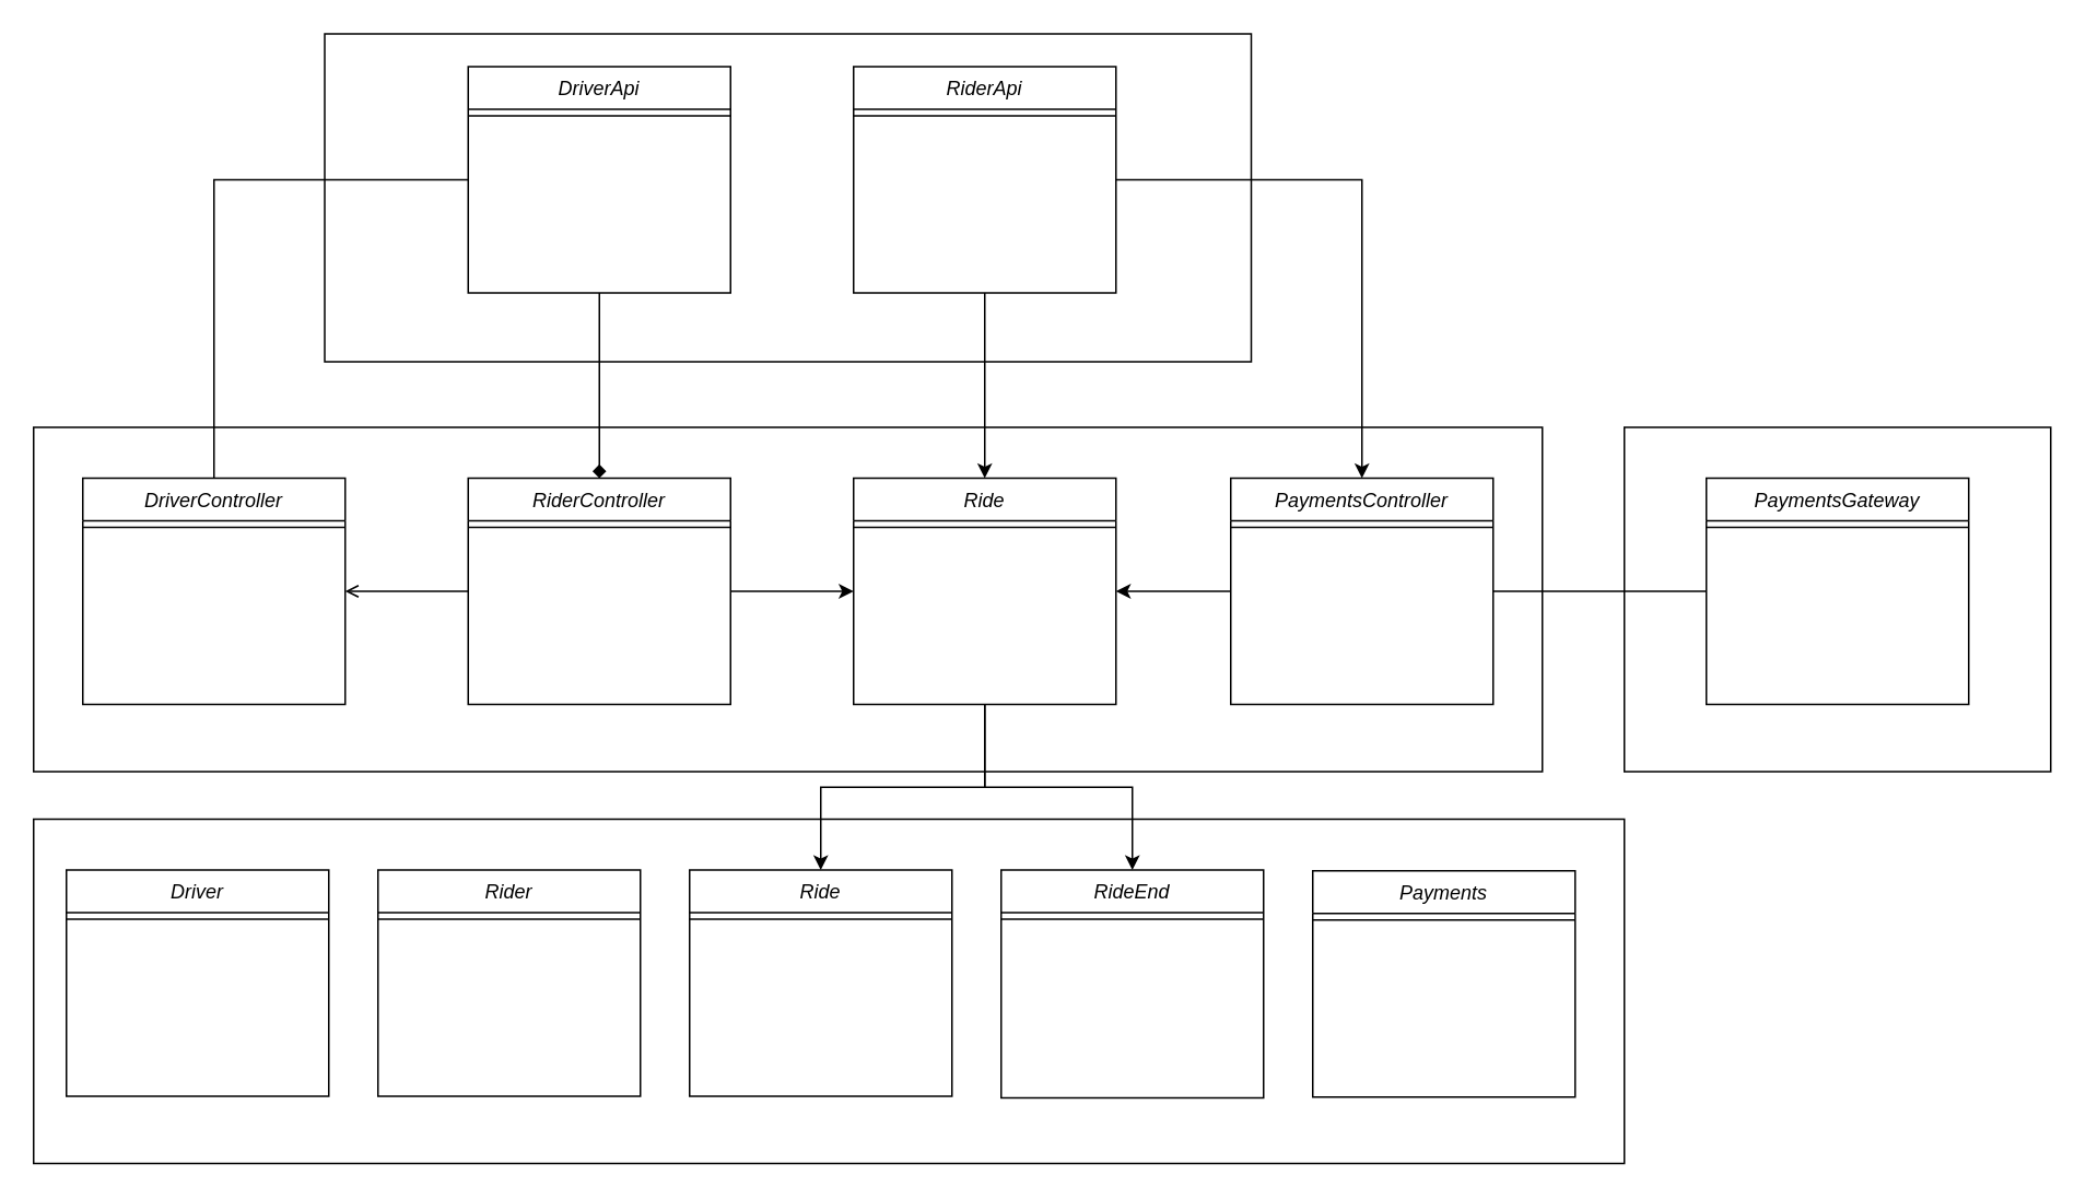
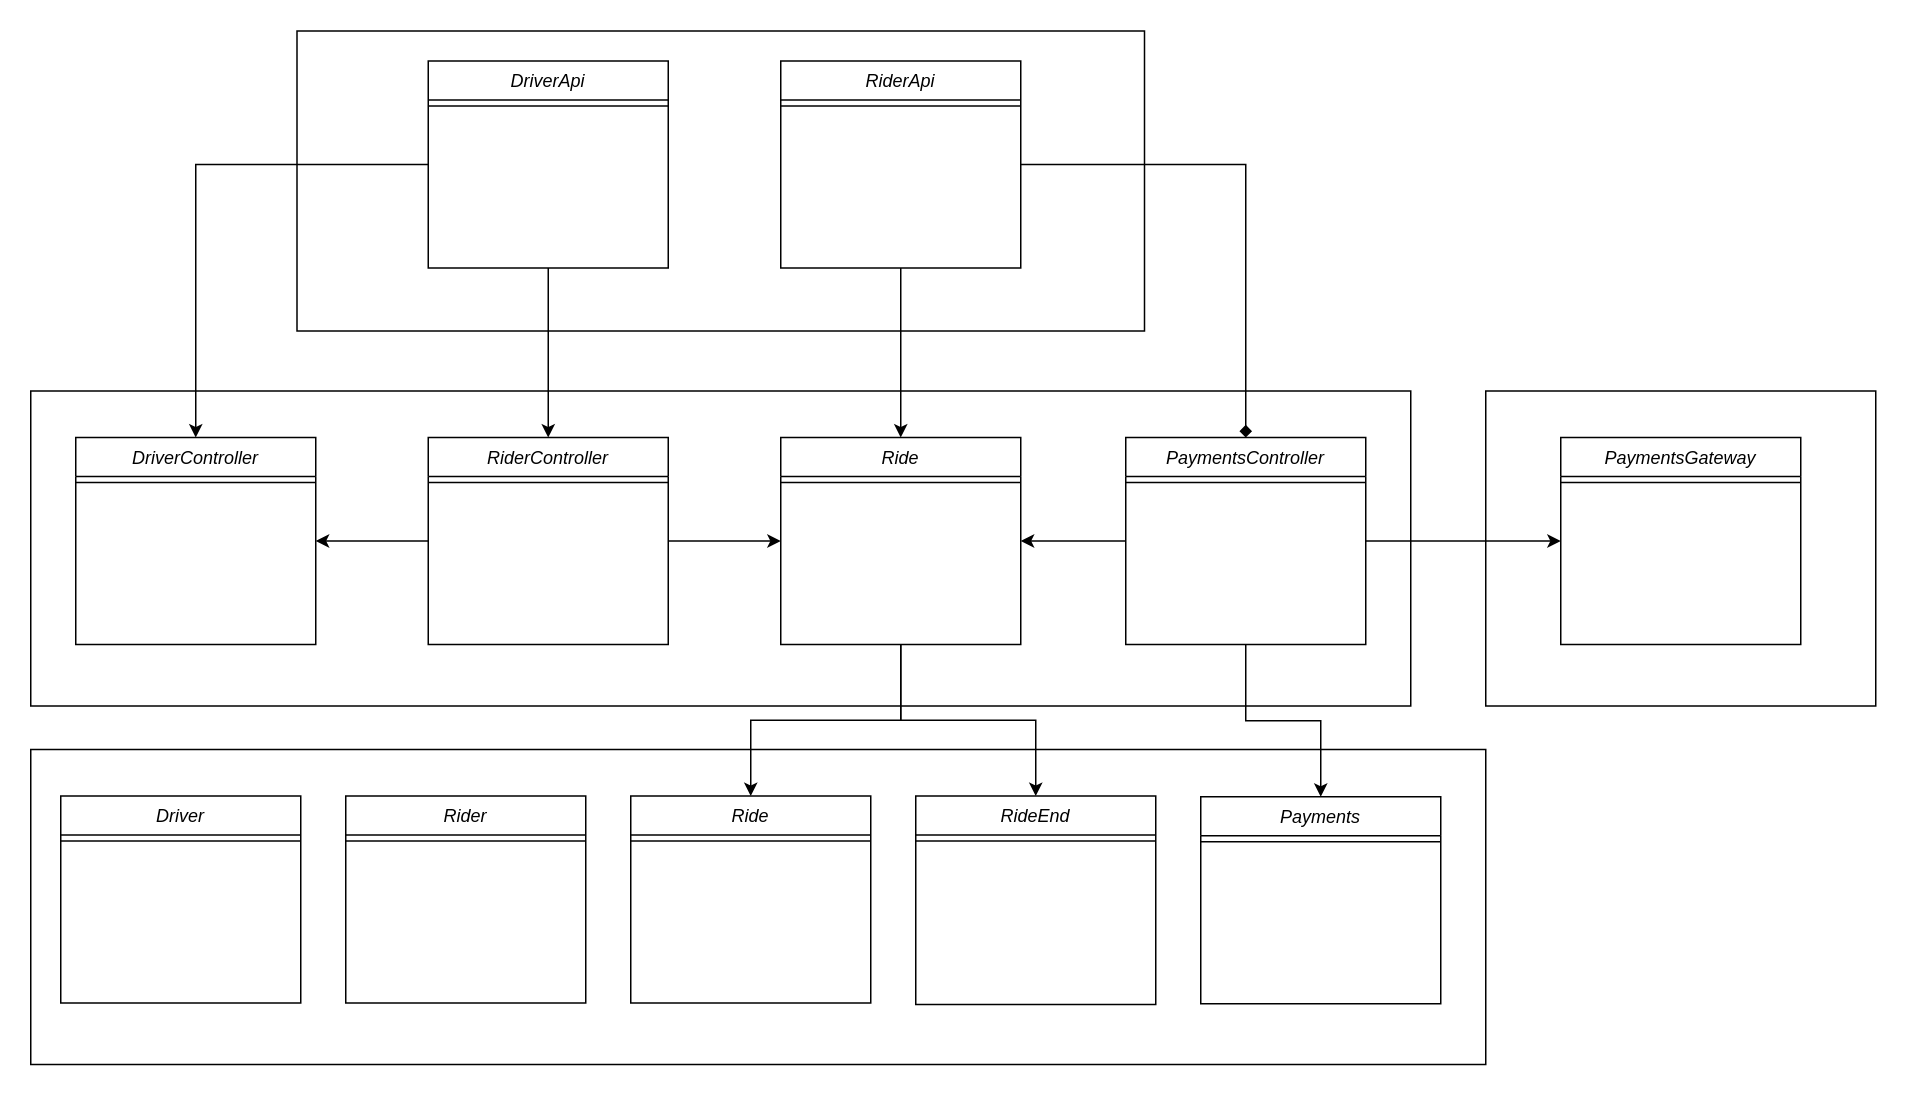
  <mxCell id="0" />
  <mxCell id="1" parent="0" />
  <mxCell id="2" value="" style="rounded=0;whiteSpace=wrap;html=1;" vertex="1" parent="1"><mxGeometry x="990" y="260" width="260" height="210" as="geometry" /></mxCell>
  <mxCell id="3" value="" style="rounded=0;whiteSpace=wrap;html=1;" vertex="1" parent="1"><mxGeometry x="197.5" width="565" height="200" as="geometry" y="20" /></mxCell>
  <mxCell id="4" value="" style="rounded=0;whiteSpace=wrap;html=1;" vertex="1" parent="1"><mxGeometry x="20" y="260" width="920" height="210" as="geometry" /></mxCell>
  <mxCell id="5" value="" style="rounded=0;whiteSpace=wrap;html=1;" vertex="1" parent="1"><mxGeometry x="20" y="499" width="970" height="210" as="geometry" /></mxCell>
- <mxCell id="6" style="edgeStyle=orthogonalEdgeStyle;rounded=0;orthogonalLoop=1;jettySize=auto;html=1;endArrow=none;" edge="1" parent="1" source="8" target="14"><mxGeometry relative="1" as="geometry" /></mxCell>
- <mxCell id="7" style="edgeStyle=orthogonalEdgeStyle;rounded=0;orthogonalLoop=1;jettySize=auto;html=1;endArrow=diamond;" edge="1" parent="1" source="8" target="18"><mxGeometry relative="1" as="geometry" /></mxCell>
+ <mxCell id="6" style="edgeStyle=orthogonalEdgeStyle;rounded=0;orthogonalLoop=1;jettySize=auto;html=1;" edge="1" parent="1" source="8" target="14"><mxGeometry relative="1" as="geometry" /></mxCell>
+ <mxCell id="7" style="edgeStyle=orthogonalEdgeStyle;rounded=0;orthogonalLoop=1;jettySize=auto;html=1;" edge="1" parent="1" source="8" target="18"><mxGeometry relative="1" as="geometry" /></mxCell>
  <mxCell id="8" value="DriverApi" style="swimlane;fontStyle=2;align=center;verticalAlign=top;childLayout=stackLayout;horizontal=1;startSize=26;horizontalStack=0;resizeParent=1;resizeLast=0;collapsible=1;marginBottom=0;rounded=0;shadow=0;strokeWidth=1;" parent="1" vertex="1"><mxGeometry x="285" y="40" width="160" height="138" as="geometry"><mxRectangle x="230" y="140" width="160" height="26" as="alternateBounds" /></mxGeometry></mxCell>
  <mxCell id="9" value="" style="line;html=1;strokeWidth=1;align=left;verticalAlign=middle;spacingTop=-1;spacingLeft=3;spacingRight=3;rotatable=0;labelPosition=right;points=[];portConstraint=eastwest;" parent="8" vertex="1"><mxGeometry y="26" width="160" height="8" as="geometry" /></mxCell>
  <mxCell id="10" style="edgeStyle=orthogonalEdgeStyle;rounded=0;orthogonalLoop=1;jettySize=auto;html=1;" edge="1" parent="1" source="12" target="22"><mxGeometry relative="1" as="geometry" /></mxCell>
- <mxCell id="11" style="edgeStyle=orthogonalEdgeStyle;rounded=0;orthogonalLoop=1;jettySize=auto;html=1;" edge="1" parent="1" source="12" target="27"><mxGeometry relative="1" as="geometry" /></mxCell>
+ <mxCell id="11" style="edgeStyle=orthogonalEdgeStyle;rounded=0;orthogonalLoop=1;jettySize=auto;html=1;endArrow=diamond;" edge="1" parent="1" source="12" target="27"><mxGeometry relative="1" as="geometry" /></mxCell>
  <mxCell id="12" value="RiderApi" style="swimlane;fontStyle=2;align=center;verticalAlign=top;childLayout=stackLayout;horizontal=1;startSize=26;horizontalStack=0;resizeParent=1;resizeLast=0;collapsible=1;marginBottom=0;rounded=0;shadow=0;strokeWidth=1;" vertex="1" parent="1"><mxGeometry x="520" y="40" width="160" height="138" as="geometry"><mxRectangle x="230" y="140" width="160" height="26" as="alternateBounds" /></mxGeometry></mxCell>
  <mxCell id="13" value="" style="line;html=1;strokeWidth=1;align=left;verticalAlign=middle;spacingTop=-1;spacingLeft=3;spacingRight=3;rotatable=0;labelPosition=right;points=[];portConstraint=eastwest;" vertex="1" parent="12"><mxGeometry y="26" width="160" height="8" as="geometry" /></mxCell>
  <mxCell id="14" value="DriverController" style="swimlane;fontStyle=2;align=center;verticalAlign=top;childLayout=stackLayout;horizontal=1;startSize=26;horizontalStack=0;resizeParent=1;resizeLast=0;collapsible=1;marginBottom=0;rounded=0;shadow=0;strokeWidth=1;" vertex="1" parent="1"><mxGeometry x="50" y="291" width="160" height="138" as="geometry"><mxRectangle x="230" y="140" width="160" height="26" as="alternateBounds" /></mxGeometry></mxCell>
  <mxCell id="15" value="" style="line;html=1;strokeWidth=1;align=left;verticalAlign=middle;spacingTop=-1;spacingLeft=3;spacingRight=3;rotatable=0;labelPosition=right;points=[];portConstraint=eastwest;" vertex="1" parent="14"><mxGeometry y="26" width="160" height="8" as="geometry" /></mxCell>
- <mxCell id="16" style="edgeStyle=orthogonalEdgeStyle;rounded=0;orthogonalLoop=1;jettySize=auto;html=1;endArrow=open;" edge="1" parent="1" source="18" target="14"><mxGeometry relative="1" as="geometry" /></mxCell>
+ <mxCell id="16" style="edgeStyle=orthogonalEdgeStyle;rounded=0;orthogonalLoop=1;jettySize=auto;html=1;" edge="1" parent="1" source="18" target="14"><mxGeometry relative="1" as="geometry" /></mxCell>
  <mxCell id="17" style="edgeStyle=orthogonalEdgeStyle;rounded=0;orthogonalLoop=1;jettySize=auto;html=1;" edge="1" parent="1" source="18" target="22"><mxGeometry relative="1" as="geometry" /></mxCell>
  <mxCell id="18" value="RiderController" style="swimlane;fontStyle=2;align=center;verticalAlign=top;childLayout=stackLayout;horizontal=1;startSize=26;horizontalStack=0;resizeParent=1;resizeLast=0;collapsible=1;marginBottom=0;rounded=0;shadow=0;strokeWidth=1;" vertex="1" parent="1"><mxGeometry x="285" y="291" width="160" height="138" as="geometry"><mxRectangle x="230" y="140" width="160" height="26" as="alternateBounds" /></mxGeometry></mxCell>
  <mxCell id="19" value="" style="line;html=1;strokeWidth=1;align=left;verticalAlign=middle;spacingTop=-1;spacingLeft=3;spacingRight=3;rotatable=0;labelPosition=right;points=[];portConstraint=eastwest;" vertex="1" parent="18"><mxGeometry y="26" width="160" height="8" as="geometry" /></mxCell>
  <mxCell id="20" style="edgeStyle=orthogonalEdgeStyle;rounded=0;orthogonalLoop=1;jettySize=auto;html=1;" edge="1" parent="1" source="22" target="35"><mxGeometry relative="1" as="geometry" /></mxCell>
  <mxCell id="21" style="edgeStyle=orthogonalEdgeStyle;rounded=0;orthogonalLoop=1;jettySize=auto;html=1;" edge="1" parent="1" source="22" target="39"><mxGeometry relative="1" as="geometry" /></mxCell>
  <mxCell id="22" value="Ride" style="swimlane;fontStyle=2;align=center;verticalAlign=top;childLayout=stackLayout;horizontal=1;startSize=26;horizontalStack=0;resizeParent=1;resizeLast=0;collapsible=1;marginBottom=0;rounded=0;shadow=0;strokeWidth=1;" vertex="1" parent="1"><mxGeometry x="520" y="291" width="160" height="138" as="geometry"><mxRectangle x="230" y="140" width="160" height="26" as="alternateBounds" /></mxGeometry></mxCell>
  <mxCell id="23" value="" style="line;html=1;strokeWidth=1;align=left;verticalAlign=middle;spacingTop=-1;spacingLeft=3;spacingRight=3;rotatable=0;labelPosition=right;points=[];portConstraint=eastwest;" vertex="1" parent="22"><mxGeometry y="26" width="160" height="8" as="geometry" /></mxCell>
- <mxCell id="24" style="edgeStyle=orthogonalEdgeStyle;rounded=0;orthogonalLoop=1;jettySize=auto;html=1;endArrow=none;" edge="1" parent="1" source="27" target="29"><mxGeometry relative="1" as="geometry" /></mxCell>
+ <mxCell id="24" style="edgeStyle=orthogonalEdgeStyle;rounded=0;orthogonalLoop=1;jettySize=auto;html=1;" edge="1" parent="1" source="27" target="29"><mxGeometry relative="1" as="geometry" /></mxCell>
+ <mxCell id="25" style="edgeStyle=orthogonalEdgeStyle;rounded=0;orthogonalLoop=1;jettySize=auto;html=1;" edge="1" parent="1" source="27" target="37"><mxGeometry relative="1" as="geometry" /></mxCell>
  <mxCell id="26" style="edgeStyle=orthogonalEdgeStyle;rounded=0;orthogonalLoop=1;jettySize=auto;html=1;" edge="1" parent="1" source="27" target="22"><mxGeometry relative="1" as="geometry" /></mxCell>
  <mxCell id="27" value="PaymentsController" style="swimlane;fontStyle=2;align=center;verticalAlign=top;childLayout=stackLayout;horizontal=1;startSize=26;horizontalStack=0;resizeParent=1;resizeLast=0;collapsible=1;marginBottom=0;rounded=0;shadow=0;strokeWidth=1;" vertex="1" parent="1"><mxGeometry x="750" y="291" width="160" height="138" as="geometry"><mxRectangle x="230" y="140" width="160" height="26" as="alternateBounds" /></mxGeometry></mxCell>
  <mxCell id="28" value="" style="line;html=1;strokeWidth=1;align=left;verticalAlign=middle;spacingTop=-1;spacingLeft=3;spacingRight=3;rotatable=0;labelPosition=right;points=[];portConstraint=eastwest;" vertex="1" parent="27"><mxGeometry y="26" width="160" height="8" as="geometry" /></mxCell>
  <mxCell id="29" value="PaymentsGateway" style="swimlane;fontStyle=2;align=center;verticalAlign=top;childLayout=stackLayout;horizontal=1;startSize=26;horizontalStack=0;resizeParent=1;resizeLast=0;collapsible=1;marginBottom=0;rounded=0;shadow=0;strokeWidth=1;" vertex="1" parent="1"><mxGeometry x="1040" y="291" width="160" height="138" as="geometry"><mxRectangle x="230" y="140" width="160" height="26" as="alternateBounds" /></mxGeometry></mxCell>
  <mxCell id="30" value="" style="line;html=1;strokeWidth=1;align=left;verticalAlign=middle;spacingTop=-1;spacingLeft=3;spacingRight=3;rotatable=0;labelPosition=right;points=[];portConstraint=eastwest;" vertex="1" parent="29"><mxGeometry y="26" width="160" height="8" as="geometry" /></mxCell>
  <mxCell id="31" value="Driver" style="swimlane;fontStyle=2;align=center;verticalAlign=top;childLayout=stackLayout;horizontal=1;startSize=26;horizontalStack=0;resizeParent=1;resizeLast=0;collapsible=1;marginBottom=0;rounded=0;shadow=0;strokeWidth=1;" vertex="1" parent="1"><mxGeometry x="40" y="530" width="160" height="138" as="geometry"><mxRectangle x="230" y="140" width="160" height="26" as="alternateBounds" /></mxGeometry></mxCell>
  <mxCell id="32" value="" style="line;html=1;strokeWidth=1;align=left;verticalAlign=middle;spacingTop=-1;spacingLeft=3;spacingRight=3;rotatable=0;labelPosition=right;points=[];portConstraint=eastwest;" vertex="1" parent="31"><mxGeometry y="26" width="160" height="8" as="geometry" /></mxCell>
  <mxCell id="33" value="Rider" style="swimlane;fontStyle=2;align=center;verticalAlign=top;childLayout=stackLayout;horizontal=1;startSize=26;horizontalStack=0;resizeParent=1;resizeLast=0;collapsible=1;marginBottom=0;rounded=0;shadow=0;strokeWidth=1;" vertex="1" parent="1"><mxGeometry x="230" y="530" width="160" height="138" as="geometry"><mxRectangle x="230" y="140" width="160" height="26" as="alternateBounds" /></mxGeometry></mxCell>
  <mxCell id="34" value="" style="line;html=1;strokeWidth=1;align=left;verticalAlign=middle;spacingTop=-1;spacingLeft=3;spacingRight=3;rotatable=0;labelPosition=right;points=[];portConstraint=eastwest;" vertex="1" parent="33"><mxGeometry y="26" width="160" height="8" as="geometry" /></mxCell>
  <mxCell id="35" value="RideEnd" style="swimlane;fontStyle=2;align=center;verticalAlign=top;childLayout=stackLayout;horizontal=1;startSize=26;horizontalStack=0;resizeParent=1;resizeLast=0;collapsible=1;marginBottom=0;rounded=0;shadow=0;strokeWidth=1;" vertex="1" parent="1"><mxGeometry x="610" y="530" width="160" height="139" as="geometry"><mxRectangle x="230" y="140" width="160" height="26" as="alternateBounds" /></mxGeometry></mxCell>
  <mxCell id="36" value="" style="line;html=1;strokeWidth=1;align=left;verticalAlign=middle;spacingTop=-1;spacingLeft=3;spacingRight=3;rotatable=0;labelPosition=right;points=[];portConstraint=eastwest;" vertex="1" parent="35"><mxGeometry y="26" width="160" height="8" as="geometry" /></mxCell>
  <mxCell id="37" value="Payments" style="swimlane;fontStyle=2;align=center;verticalAlign=top;childLayout=stackLayout;horizontal=1;startSize=26;horizontalStack=0;resizeParent=1;resizeLast=0;collapsible=1;marginBottom=0;rounded=0;shadow=0;strokeWidth=1;" vertex="1" parent="1"><mxGeometry x="800" y="530.5" width="160" height="138" as="geometry"><mxRectangle x="230" y="140" width="160" height="26" as="alternateBounds" /></mxGeometry></mxCell>
  <mxCell id="38" value="" style="line;html=1;strokeWidth=1;align=left;verticalAlign=middle;spacingTop=-1;spacingLeft=3;spacingRight=3;rotatable=0;labelPosition=right;points=[];portConstraint=eastwest;" vertex="1" parent="37"><mxGeometry y="26" width="160" height="8" as="geometry" /></mxCell>
  <mxCell id="39" value="Ride" style="swimlane;fontStyle=2;align=center;verticalAlign=top;childLayout=stackLayout;horizontal=1;startSize=26;horizontalStack=0;resizeParent=1;resizeLast=0;collapsible=1;marginBottom=0;rounded=0;shadow=0;strokeWidth=1;" vertex="1" parent="1"><mxGeometry x="420" y="530" width="160" height="138" as="geometry"><mxRectangle x="230" y="140" width="160" height="26" as="alternateBounds" /></mxGeometry></mxCell>
  <mxCell id="40" value="" style="line;html=1;strokeWidth=1;align=left;verticalAlign=middle;spacingTop=-1;spacingLeft=3;spacingRight=3;rotatable=0;labelPosition=right;points=[];portConstraint=eastwest;" vertex="1" parent="39"><mxGeometry y="26" width="160" height="8" as="geometry" /></mxCell>
